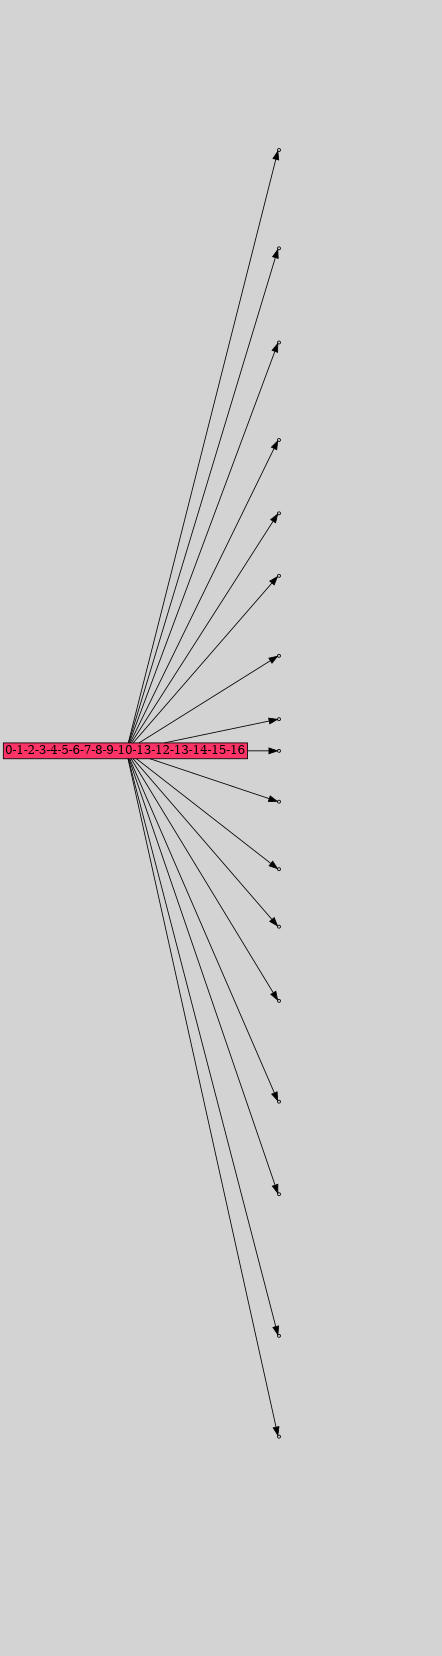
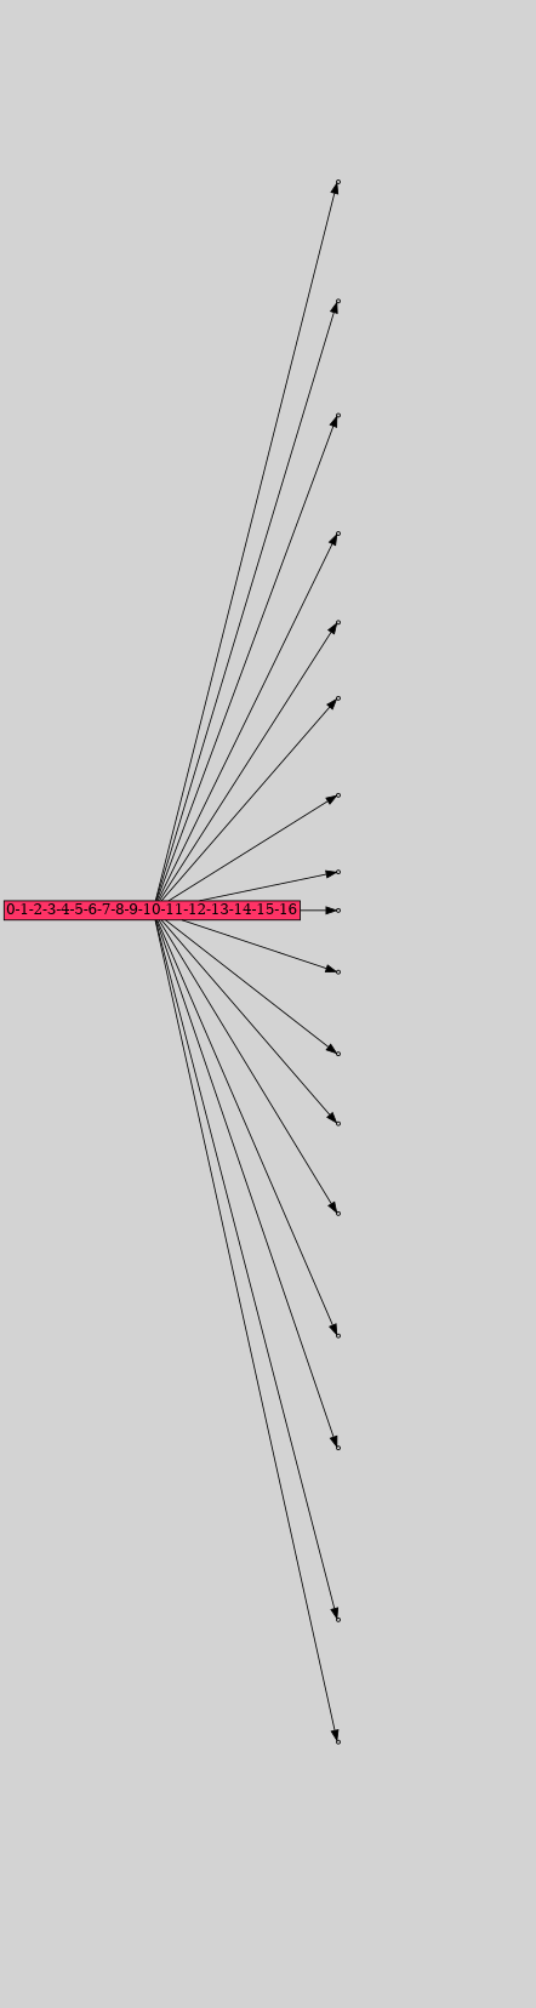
  digraph {
    bgcolor=lightgray
    rankdir=LR
    node [shape=box style=filled]
-   n1 [fillcolor="#ff3366" height=0 label="0-1-2-3-4-5-6-7-8-9-10-13-12-13-14-15-16" margin=0.03 width=0]
+   n1 [fillcolor="#ff3366" height=0 label="0-1-2-3-4-5-6-7-8-9-10-11-12-13-14-15-16" margin=0.03 width=0]
    n2 [fillcolor="#cccccc" label=1 shape=point]
    n3 [fillcolor="#cccccc" label=1 shape=point]
    n4 [fillcolor="#cccccc" label=1 shape=point]
    n5 [fillcolor="#cccccc" label=1 shape=point]
    n6 [fillcolor="#cccccc" label=1 shape=point]
    n7 [fillcolor="#cccccc" label=1 shape=point]
    n8 [fillcolor="#cccccc" label=1 shape=point]
    n9 [fillcolor="#cccccc" label=1 shape=point]
    n10 [fillcolor="#cccccc" label=1 shape=point]
    n11 [fillcolor="#cccccc" label=1 shape=point]
    n12 [fillcolor="#cccccc" label=1 shape=point]
    n13 [fillcolor="#cccccc" label=1 shape=point]
    n14 [fillcolor="#cccccc" label=1 shape=point]
    n15 [fillcolor="#cccccc" label=1 shape=point]
    n16 [fillcolor="#cccccc" label=1 shape=point]
    n17 [fillcolor="#cccccc" label=1 shape=point]
    n18 [fillcolor="#cccccc" label=1 shape=point]
    n19 [label="9|7&1|217#0|236&#92;n18|5&0|159#0|348&#92;n0|5&0|77#1|21&#92;n12|6&1|215#0|269&#92;n18|3&0|374#1|375&#92;n2|2&0|163#1|255&#92;n15|2&0|346#0|107&#92;n15|5&0|338#0|49&#92;n4|5&0|45#1|40&#92;n3|0&1|111#0|173&#92;n" style=invis]
    n20 [label="8|7&1|195#0|305&#92;n9|3&0|15#0|341&#92;n8|0&0|243#1|286&#92;n" style=invis]
    n21 [label="9|6&1|20#1|333&#92;n17|6&0|54#0|257&#92;n8|2&1|144#1|179&#92;n1|5&0|14#0|234&#92;n7|0&0|45#0|115&#92;n6|6&1|243#1|187&#92;n0|6&0|32#0|374&#92;n0|0&1|333#0|310&#92;n" style=invis]
    n22 [label="9|1&1|352#0|198&#92;n5|4&0|113#0|27&#92;n15|7&0|228#0|192&#92;n1|4&1|105#1|106&#92;n12|4&1|172#0|284&#92;n2|1&0|236#0|79&#92;n18|5&0|145#1|310&#92;n9|0&0|365#1|287&#92;n" style=invis]
    n23 [label="18|2&1|97#0|20&#92;n3|0&0|106#1|128&#92;n" style=invis]
    n24 [label="13|0&1|215#1|242&#92;n" style=invis]
    n25 [label="7|2&1|266#0|1&#92;n4|5&0|362#1|127&#92;n8|2&1|193#0|329&#92;n0|7&0|37#1|321&#92;n18|7&0|199#0|58&#92;n12|1&1|91#0|10&#92;n12|7&0|255#1|341&#92;n2|7&0|63#0|369&#92;n7|3&0|207#0|97&#92;n15|0&0|51#1|51&#92;n" style=invis]
    n26 [label="18|0&1|106#1|368&#92;n" style=invis]
    n27 [label="17|0&1|33#0|212&#92;n" style=invis]
    n28 [label="17|5&1|236#0|36&#92;n18|4&1|204#0|55&#92;n4|6&0|348#0|165&#92;n16|5&0|22#0|262&#92;n0|1&0|301#1|328&#92;n18|6&1|15#0|83&#92;n12|4&0|169#0|70&#92;n5|0&0|292#1|56&#92;n" style=invis]
    n29 [label="15|7&1|139#0|30&#92;n7|0&0|71#0|199&#92;n" style=invis]
    n30 [label="15|7&1|66#1|10&#92;n14|0&0|95#1|283&#92;n" style=invis]
    n31 [label="6|2&1|2#1|137&#92;n14|1&1|271#1|90&#92;n17|6&0|89#0|367&#92;n1|7&0|238#0|298&#92;n0|0&0|359#0|289&#92;n9|5&0|200#0|18&#92;n12|7&0|176#0|240&#92;n3|1&0|311#1|332&#92;n11|0&0|117#0|17&#92;n" style=invis]
    n32 [label="1|0&1|39#1|56&#92;n15|6&0|72#0|247&#92;n19|0&0|342#0|349&#92;n18|5&1|181#0|342&#92;n6|7&0|128#1|106&#92;n13|4&0|165#0|87&#92;n2|3&1|105#0|68&#92;n12|0&0|291#1|13&#92;n" style=invis]
    n33 [label="6|0&1|2#1|128&#92;n10|0&0|368#1|24&#92;n" style=invis]
    n34 [label="19|7&0|231#1|243&#92;n9|4&1|330#1|203&#92;n19|3&0|255#1|342&#92;n12|1&0|259#1|178&#92;n10|7&0|201#1|147&#92;n9|1&1|299#1|363&#92;n2|7&0|359#0|36&#92;n3|3&1|317#0|95&#92;n4|5&0|267#0|123&#92;n15|3&0|93#0|84&#92;n3|0&0|265#0|315&#92;n15|7&0|264#0|139&#92;n3|0&0|303#0|352&#92;n" style=invis]
    n35 [label="17|3&1|47#1|53&#92;n19|5&1|0#1|223&#92;n12|0&0|275#0|341&#92;n13|1&1|80#1|4&#92;n12|0&0|369#0|112&#92;n19|6&0|200#1|163&#92;n19|1&0|294#1|61&#92;n18|4&0|185#0|228&#92;n10|5&1|171#0|92&#92;n2|0&0|205#1|246&#92;n17|1&0|8#0|223&#92;n11|6&1|326#0|121&#92;n10|0&0|262#1|28&#92;n" style=invis]
    n1 -> n2
    n1 -> n3
    n1 -> n4
    n1 -> n5
    n1 -> n6
    n1 -> n7
    n1 -> n8
    n1 -> n9
    n1 -> n10
    n1 -> n11
    n1 -> n12
    n1 -> n13
    n1 -> n14
    n1 -> n15
    n1 -> n16
    n1 -> n17
    n1 -> n18
    n2 -> n19 [style=invis]
    n3 -> n20 [style=invis]
    n4 -> n21 [style=invis]
    n5 -> n22 [style=invis]
    n6 -> n23 [style=invis]
    n7 -> n24 [style=invis]
    n8 -> n25 [style=invis]
    n9 -> n26 [style=invis]
    n10 -> n27 [style=invis]
    n11 -> n28 [style=invis]
    n12 -> n29 [style=invis]
    n13 -> n30 [style=invis]
    n14 -> n31 [style=invis]
    n15 -> n32 [style=invis]
    n16 -> n33 [style=invis]
    n17 -> n34 [style=invis]
    n18 -> n35 [style=invis]
  }
